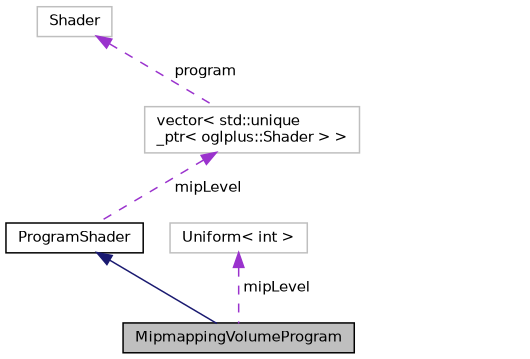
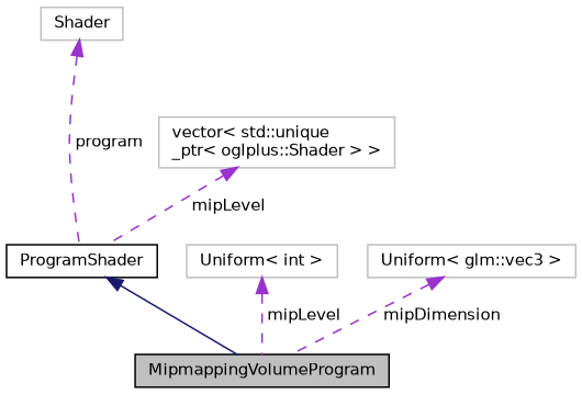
  digraph {
    node [color=grey75 fillcolor=white fontname=Helvetica fontsize=10 shape=record style=filled]
    edge [color=darkorchid3 dir=back fontname=Helvetica fontsize=10 labelfontname=Helvetica labelfontsize=10 style=dashed]
    n1 [color=black fillcolor=grey75 fontcolor=black height=0.2 label=MipmappingVolumeProgram width=0.4]
    n2 [color=black height=0.2 label=ProgramShader width=0.4]
    n3 [height=0.2 label=Shader width=0.4]
    n4 [height=0.2 label="vector\< std::unique\l_ptr\< oglplus::Shader \> \>" width=0.4]
    n5 [height=0.2 label="Uniform\< int \>" width=0.4]
+   n6 [height=0.2 label="Uniform\< glm::vec3 \>" width=0.4]
    n2 -> n1 [color=midnightblue style=solid]
-   n3 -> n4 [label=" program"]
+   n3 -> n2 [label=" program"]
    n4 -> n2 [label=" mipLevel"]
    n5 -> n1 [label=" mipLevel"]
+   n6 -> n1 [label=" mipDimension"]
  }
